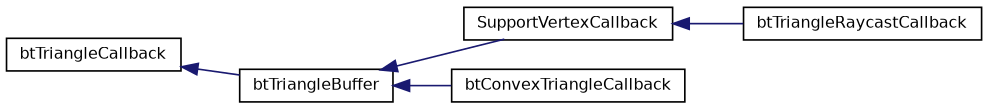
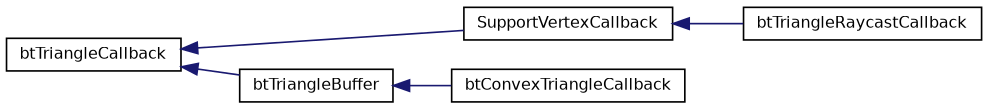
  digraph {
    rankdir=LR
    node [color=black fillcolor=white fontname=Helvetica fontsize=10 shape=record style=filled]
    edge [color=midnightblue dir=back fontname=Helvetica fontsize=10 labelfontname=Helvetica labelfontsize=10 style=solid]
    n1 [height=0.2 label=btTriangleCallback width=0.4]
    n2 [height=0.2 label=btTriangleBuffer width=0.4]
    n3 [height=0.2 label=SupportVertexCallback width=0.4]
    n4 [height=0.2 label=btConvexTriangleCallback width=0.4]
    n5 [height=0.2 label=btTriangleRaycastCallback width=0.4]
    n1 -> n2
-   n2 -> n3
+   n1 -> n3
    n2 -> n4
    n3 -> n5
  }
